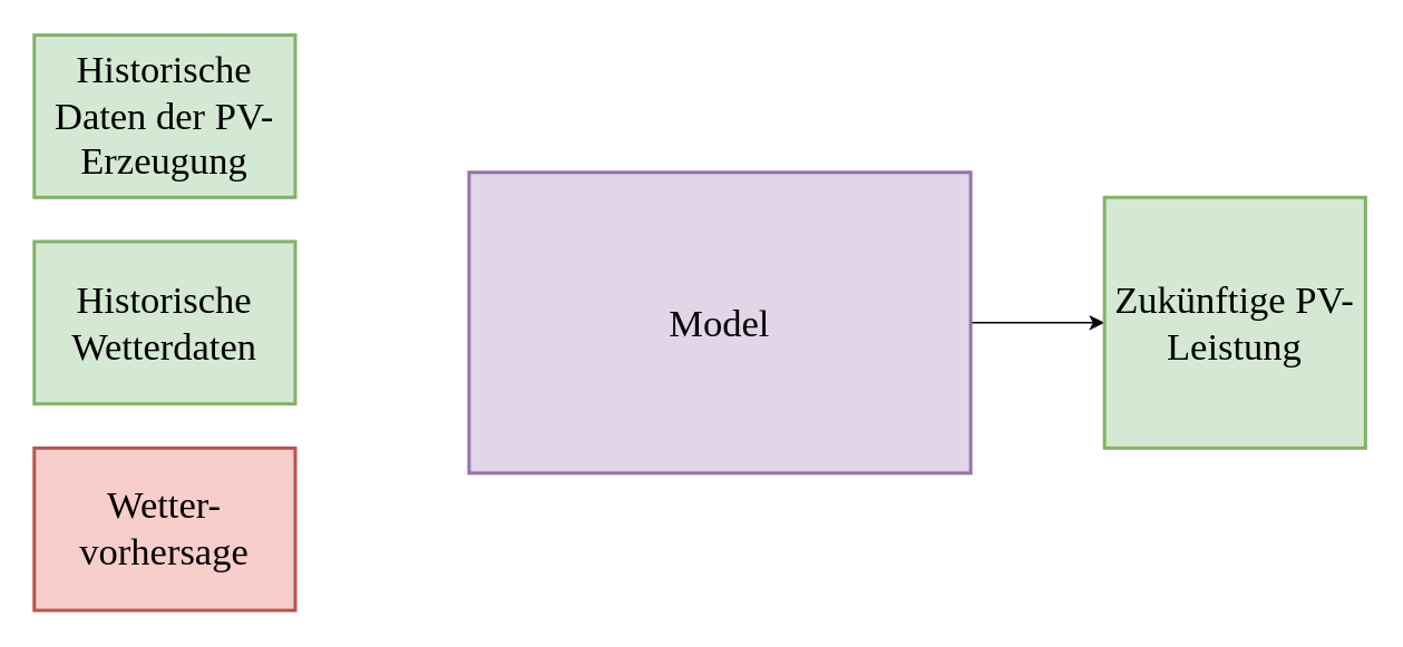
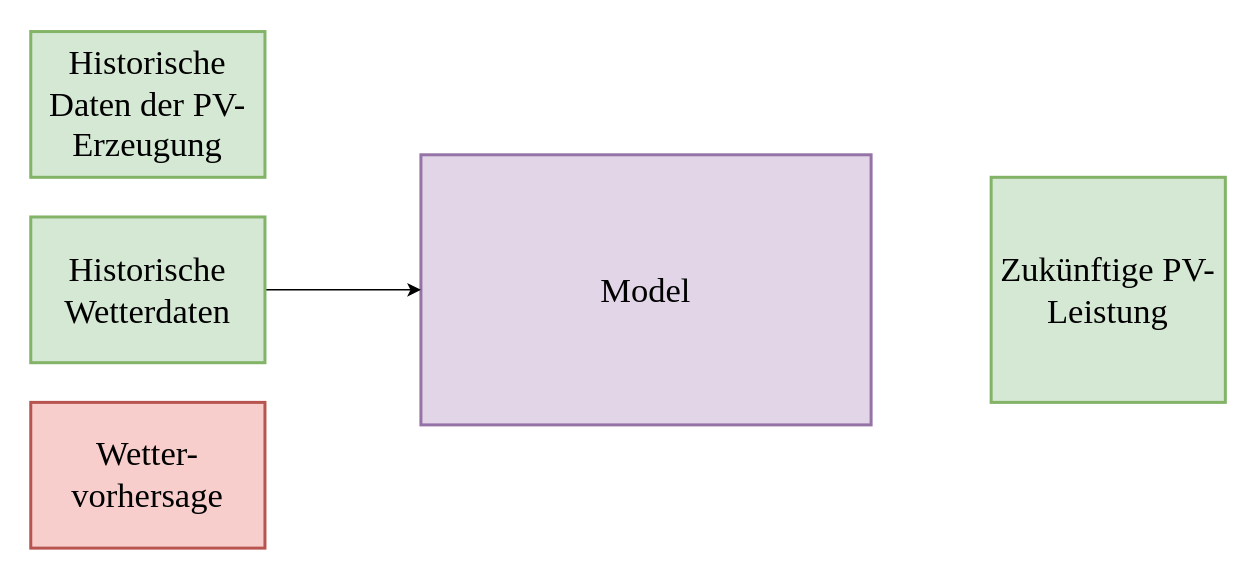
  <mxCell id="0" />
  <mxCell id="1" parent="0" />
- <mxCell id="2" style="edgeStyle=none;html=1;entryX=0;entryY=0.5;entryDx=0;entryDy=0;fontSize=23;" parent="1" source="3" target="4" edge="1"><mxGeometry relative="1" as="geometry" /></mxCell>
  <mxCell id="3" value="Model" style="text;align=center;verticalAlign=middle;rounded=0;fontFamily=Garamond;html=1;whiteSpace=wrap;fontSize=23;rotation=0;strokeWidth=2;fillColor=#e1d5e7;strokeColor=#9673a6;" parent="1" vertex="1"><mxGeometry x="280" y="102.56" width="300" height="180" as="geometry" /></mxCell>
  <mxCell id="4" value="Zukünftige PV-Leistung" style="text;align=center;verticalAlign=middle;rounded=0;fontFamily=Garamond;html=1;whiteSpace=wrap;fontSize=23;rotation=0;strokeWidth=2;fillColor=#d5e8d4;strokeColor=#82b366;" parent="1" vertex="1"><mxGeometry x="660" y="117.56" width="156.07" height="150" as="geometry" /></mxCell>
  <mxCell id="5" value="Historische Daten der PV-Erzeugung" style="text;align=center;verticalAlign=middle;rounded=0;fontFamily=Garamond;html=1;whiteSpace=wrap;fontSize=23;rotation=0;strokeWidth=2;fillColor=#d5e8d4;strokeColor=#82b366;" parent="1" vertex="1"><mxGeometry x="20" y="20.44" width="156.07" height="97.12" as="geometry" /></mxCell>
+ <mxCell id="6" style="edgeStyle=orthogonalEdgeStyle;html=1;exitX=1;exitY=0.5;exitDx=0;exitDy=0;entryX=0;entryY=0.5;entryDx=0;entryDy=0;fontSize=23;" parent="1" source="7" target="3" edge="1"><mxGeometry relative="1" as="geometry" /></mxCell>
  <mxCell id="7" value="Historische Wetterdaten" style="text;align=center;verticalAlign=middle;rounded=0;fontFamily=Garamond;html=1;whiteSpace=wrap;fontSize=23;rotation=0;strokeWidth=2;fillColor=#d5e8d4;strokeColor=#82b366;" parent="1" vertex="1"><mxGeometry x="20" y="144" width="156.07" height="97.12" as="geometry" /></mxCell>
  <mxCell id="8" value="Wetter-vorhersage" style="text;align=center;verticalAlign=middle;rounded=0;fontFamily=Garamond;html=1;whiteSpace=wrap;fontSize=23;rotation=0;strokeWidth=2;fillColor=#f8cecc;strokeColor=#b85450;" parent="1" vertex="1"><mxGeometry x="20" y="267.56" width="156.07" height="97.12" as="geometry" /></mxCell>
